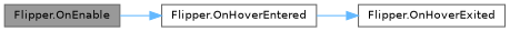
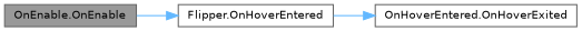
  digraph {
    rankdir=LR
    node [color=grey40 fillcolor=white fontname=Helvetica fontsize=10 shape=box style=filled]
    edge [color=steelblue1 fontname=Helvetica fontsize=10 labelfontname=Helvetica labelfontsize=10 style=solid]
-   n1 [color=gray40 fillcolor=grey60 fontcolor=black height=0.2 label="Flipper.OnEnable" width=0.4]
+   n1 [color=gray40 fillcolor=grey60 fontcolor=black height=0.2 label="OnEnable.OnEnable" width=0.4]
    n2 [height=0.2 label="Flipper.OnHoverEntered" width=0.4]
-   n3 [height=0.2 label="Flipper.OnHoverExited" width=0.4]
+   n3 [height=0.2 label="OnHoverEntered.OnHoverExited" width=0.4]
    n1 -> n2
    n2 -> n3
  }
